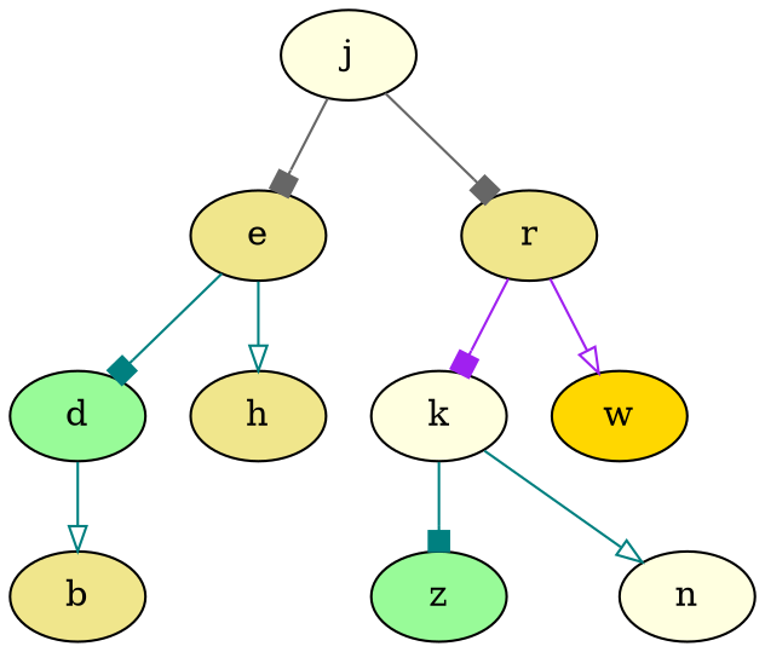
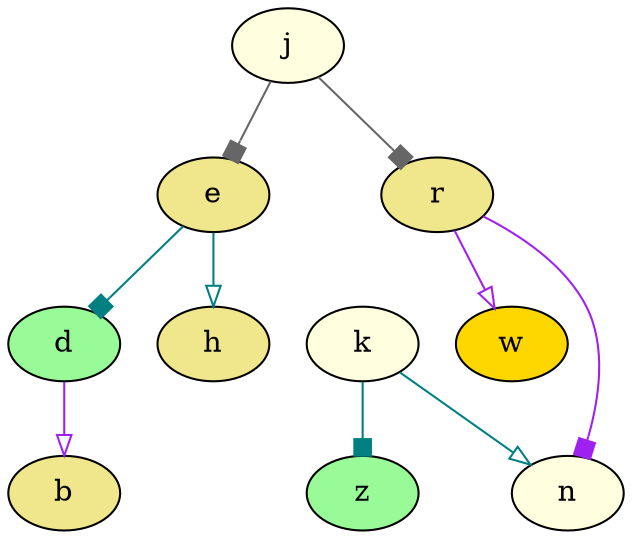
  digraph {
    node [fillcolor=khaki style=filled]
    edge [arrowhead=box color=teal]
    j [fillcolor=lightyellow]
    e
    r
    d [fillcolor=palegreen]
    h
    k [fillcolor=lightyellow]
    w [fillcolor=gold]
    b
    n [fillcolor=lightyellow]
    z [fillcolor=palegreen]
    j -> e [color=gray40]
    j -> r [color=gray40]
    e -> d
    e -> h [arrowhead=onormal]
-   r -> k [color=purple]
+   r -> n [color=purple]
    r -> w [arrowhead=onormal color=purple]
-   d -> b [arrowhead=onormal]
+   d -> b [arrowhead=onormal color=purple]
    k -> n [arrowhead=onormal]
    k -> z
  }
